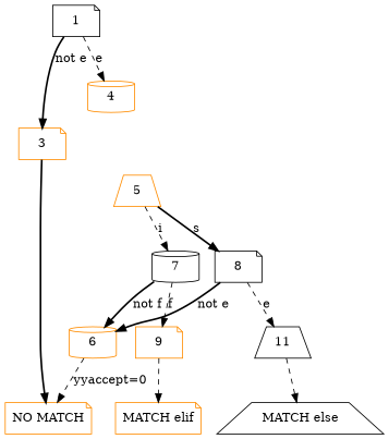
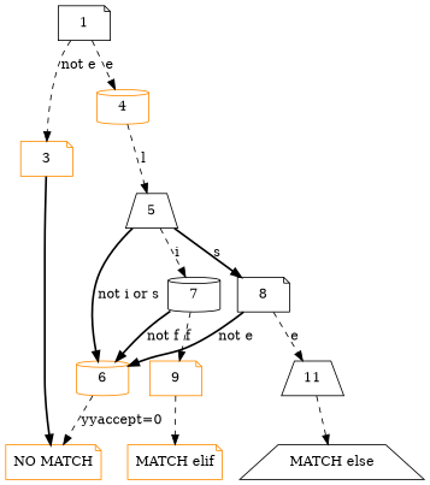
  digraph {
    node [color=darkorange shape=note]
    edge [style=dashed]
    n1 [label=3]
    1 [color=black]
    4 [shape=cylinder]
    n4 [label="NO MATCH"]
-   5 [shape=trapezium]
+   5 [color=black shape=trapezium]
    6 [shape=cylinder]
    7 [color=black shape=cylinder]
    8 [color=black]
    9
    11 [color=black shape=trapezium]
    n11 [label="MATCH elif"]
    n12 [color=black label="MATCH else" shape=trapezium]
    n1 -> n4 [style=bold]
-   1 -> n1 [label="not e" style=bold]
+   1 -> n1 [label="not e"]
    1 -> 4 [label=e]
+   4 -> 5 [label=l]
+   5 -> 6 [label="not i or s" style=bold]
    5 -> 7 [label=i]
    5 -> 8 [label=s style=bold]
    6 -> n4 [label="yyaccept=0"]
    7 -> 6 [label="not f" style=bold]
    7 -> 9 [label=f]
    8 -> 6 [label="not e" style=bold]
    8 -> 11 [label=e]
    9 -> n11
    11 -> n12
  }
